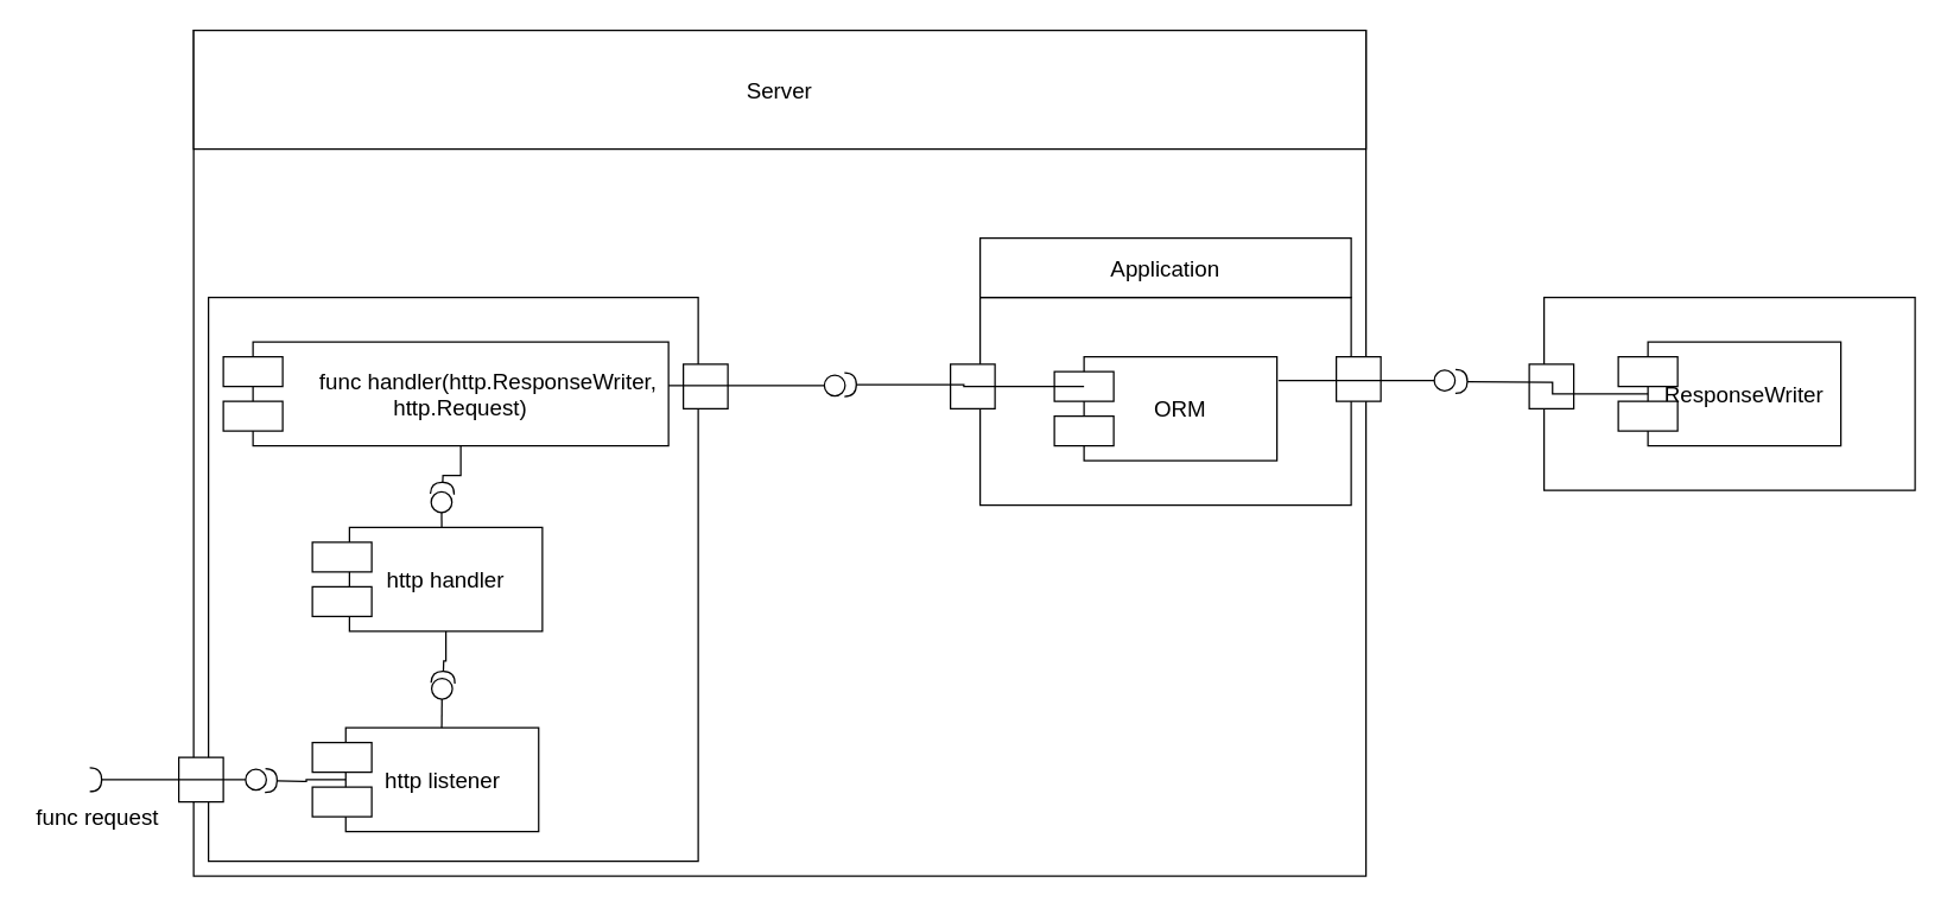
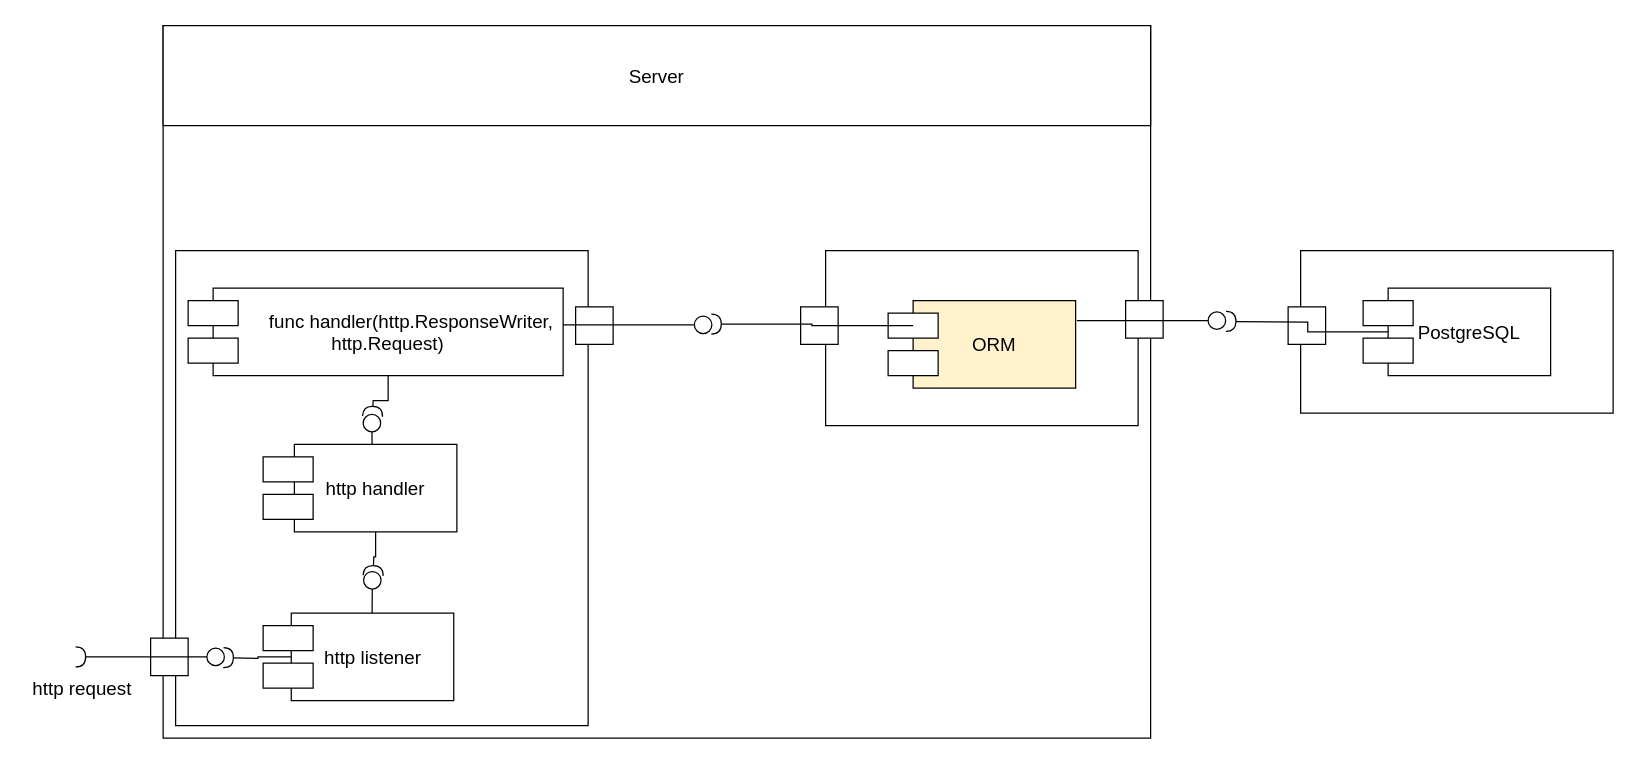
  <mxCell id="0" />
  <mxCell id="1" parent="0" />
  <mxCell id="2" value="" style="rounded=0;whiteSpace=wrap;html=1;fontSize=15;" vertex="1" parent="1"><mxGeometry x="130" y="20" width="790" height="570" as="geometry" /></mxCell>
  <mxCell id="3" value="" style="rounded=0;whiteSpace=wrap;html=1;fontSize=15;" vertex="1" parent="1"><mxGeometry x="140" y="200" width="330" height="380" as="geometry" /></mxCell>
  <mxCell id="4" value="" style="rounded=0;whiteSpace=wrap;html=1;fontSize=15;" vertex="1" parent="1"><mxGeometry x="660" y="200" width="250" height="140" as="geometry" /></mxCell>
  <mxCell id="5" value="" style="rounded=0;whiteSpace=wrap;html=1;fontSize=15;" vertex="1" parent="1"><mxGeometry x="1040" y="200" width="250" height="130" as="geometry" /></mxCell>
  <mxCell id="6" value="Server" style="rounded=0;whiteSpace=wrap;html=1;fontSize=15;" vertex="1" parent="1"><mxGeometry x="130" y="20" width="790" height="80" as="geometry" /></mxCell>
  <mxCell id="7" style="edgeStyle=orthogonalEdgeStyle;rounded=0;orthogonalLoop=1;jettySize=auto;html=1;endArrow=halfCircle;endFill=0;fontSize=15;" edge="1" parent="1" source="8"><mxGeometry relative="1" as="geometry"><mxPoint x="178.207" y="525.655" as="targetPoint" /></mxGeometry></mxCell>
  <mxCell id="8" value="http listener" style="rounded=0;whiteSpace=wrap;html=1;fontSize=15;" vertex="1" parent="1"><mxGeometry x="232.5" y="490" width="130" height="70" as="geometry" /></mxCell>
  <mxCell id="9" value="" style="rounded=0;whiteSpace=wrap;html=1;fontSize=15;" vertex="1" parent="1"><mxGeometry x="210" y="500" width="40" height="20" as="geometry" /></mxCell>
  <mxCell id="10" value="" style="rounded=0;whiteSpace=wrap;html=1;fontSize=15;" vertex="1" parent="1"><mxGeometry x="210" y="530" width="40" height="20" as="geometry" /></mxCell>
  <mxCell id="11" style="edgeStyle=orthogonalEdgeStyle;rounded=0;orthogonalLoop=1;jettySize=auto;html=1;endArrow=halfCircle;endFill=0;fontSize=15;" edge="1" parent="1" source="12"><mxGeometry relative="1" as="geometry"><mxPoint x="298" y="460" as="targetPoint" /></mxGeometry></mxCell>
  <mxCell id="12" value="http handler" style="rounded=0;whiteSpace=wrap;html=1;fontSize=15;" vertex="1" parent="1"><mxGeometry x="235" y="355" width="130" height="70" as="geometry" /></mxCell>
  <mxCell id="13" value="" style="rounded=0;whiteSpace=wrap;html=1;fontSize=15;" vertex="1" parent="1"><mxGeometry x="210" y="365" width="40" height="20" as="geometry" /></mxCell>
  <mxCell id="14" value="" style="rounded=0;whiteSpace=wrap;html=1;fontSize=15;" vertex="1" parent="1"><mxGeometry x="210" y="395" width="40" height="20" as="geometry" /></mxCell>
  <mxCell id="15" style="edgeStyle=orthogonalEdgeStyle;rounded=0;orthogonalLoop=1;jettySize=auto;html=1;endArrow=halfCircle;endFill=0;fontSize=15;" edge="1" parent="1" source="16"><mxGeometry relative="1" as="geometry"><mxPoint x="297.517" y="332.552" as="targetPoint" /></mxGeometry></mxCell>
  <mxCell id="16" value="&lt;div style=&quot;font-size: 15px;&quot;&gt;&amp;nbsp;&amp;nbsp;&amp;nbsp;&amp;nbsp;&amp;nbsp;&amp;nbsp;&amp;nbsp;&amp;nbsp; func &lt;span class=&quot;pl-en&quot; style=&quot;font-size: 15px;&quot;&gt;&lt;span class=&quot;pl-token active&quot; style=&quot;font-size: 15px;&quot;&gt;handler(&lt;/span&gt;&lt;/span&gt;&lt;span class=&quot;pl-en&quot; style=&quot;font-size: 15px;&quot;&gt;&lt;span class=&quot;pl-token active&quot; style=&quot;font-size: 15px;&quot;&gt;http.&lt;span class=&quot;pl-smi&quot; style=&quot;font-size: 15px;&quot;&gt;ResponseWriter&lt;/span&gt;, &lt;span class=&quot;pl-c1&quot; style=&quot;font-size: 15px;&quot;&gt;&lt;/span&gt;http.&lt;span class=&quot;pl-smi&quot; style=&quot;font-size: 15px;&quot;&gt;Request&lt;/span&gt;)&lt;/span&gt;&lt;br style=&quot;font-size: 15px;&quot;&gt;&lt;/span&gt;&lt;/div&gt;" style="rounded=0;whiteSpace=wrap;html=1;fontSize=15;" vertex="1" parent="1"><mxGeometry x="170" y="230" width="280" height="70" as="geometry" /></mxCell>
  <mxCell id="17" value="" style="rounded=0;whiteSpace=wrap;html=1;fontSize=15;" vertex="1" parent="1"><mxGeometry x="150" y="240" width="40" height="20" as="geometry" /></mxCell>
  <mxCell id="18" value="" style="rounded=0;whiteSpace=wrap;html=1;fontSize=15;" vertex="1" parent="1"><mxGeometry x="150" y="270" width="40" height="20" as="geometry" /></mxCell>
- <mxCell id="19" value="ORM" style="rounded=0;whiteSpace=wrap;html=1;fontSize=15;" vertex="1" parent="1"><mxGeometry x="730" y="240" width="130" height="70" as="geometry" /></mxCell>
+ <mxCell id="19" value="ORM" style="rounded=0;whiteSpace=wrap;html=1;fontSize=15;fillColor=#fff2cc;" vertex="1" parent="1"><mxGeometry x="730" y="240" width="130" height="70" as="geometry" /></mxCell>
  <mxCell id="20" value="" style="rounded=0;whiteSpace=wrap;html=1;fontSize=15;" vertex="1" parent="1"><mxGeometry x="710" y="250" width="40" height="20" as="geometry" /></mxCell>
  <mxCell id="21" value="" style="rounded=0;whiteSpace=wrap;html=1;fontSize=15;" vertex="1" parent="1"><mxGeometry x="710" y="280" width="40" height="20" as="geometry" /></mxCell>
- <mxCell id="22" value="ResponseWriter" style="rounded=0;whiteSpace=wrap;html=1;fontSize=15;" vertex="1" parent="1"><mxGeometry x="1110" y="230" width="130" height="70" as="geometry" /></mxCell>
+ <mxCell id="22" value="PostgreSQL" style="rounded=0;whiteSpace=wrap;html=1;fontSize=15;" vertex="1" parent="1"><mxGeometry x="1110" y="230" width="130" height="70" as="geometry" /></mxCell>
  <mxCell id="23" value="" style="rounded=0;whiteSpace=wrap;html=1;fontSize=15;" vertex="1" parent="1"><mxGeometry x="1090" y="240" width="40" height="20" as="geometry" /></mxCell>
  <mxCell id="24" value="" style="rounded=0;whiteSpace=wrap;html=1;fontSize=15;" vertex="1" parent="1"><mxGeometry x="1090" y="270" width="40" height="20" as="geometry" /></mxCell>
- <mxCell id="25" value="Application" style="rounded=0;whiteSpace=wrap;html=1;fontSize=15;" vertex="1" parent="1"><mxGeometry x="660" y="160" width="250" height="40" as="geometry" /></mxCell>
  <mxCell id="26" value="" style="whiteSpace=wrap;html=1;aspect=fixed;fontSize=15;" vertex="1" parent="1"><mxGeometry x="120" y="510" width="30" height="30" as="geometry" /></mxCell>
  <mxCell id="27" value="" style="whiteSpace=wrap;html=1;aspect=fixed;fontSize=15;" vertex="1" parent="1"><mxGeometry x="460" y="245" width="30" height="30" as="geometry" /></mxCell>
  <mxCell id="28" value="" style="whiteSpace=wrap;html=1;aspect=fixed;fontSize=15;" vertex="1" parent="1"><mxGeometry x="640" y="245" width="30" height="30" as="geometry" /></mxCell>
  <mxCell id="29" value="" style="whiteSpace=wrap;html=1;aspect=fixed;fontSize=15;" vertex="1" parent="1"><mxGeometry x="900" y="240" width="30" height="30" as="geometry" /></mxCell>
  <mxCell id="30" value="" style="whiteSpace=wrap;html=1;aspect=fixed;fontSize=15;" vertex="1" parent="1"><mxGeometry x="1030" y="245" width="30" height="30" as="geometry" /></mxCell>
  <mxCell id="31" value="" style="endArrow=circle;html=1;rounded=0;endFill=0;fontSize=15;startArrow=halfCircle;startFill=0;" edge="1" parent="1"><mxGeometry width="50" height="50" relative="1" as="geometry"><mxPoint y="525" as="sourcePoint" x="60" /><mxPoint x="180" y="525" as="targetPoint" /></mxGeometry></mxCell>
  <mxCell id="32" value="" style="endArrow=circle;html=1;rounded=0;endFill=0;fontSize=15;" edge="1" parent="1"><mxGeometry width="50" height="50" relative="1" as="geometry"><mxPoint x="450" y="259.31" as="sourcePoint" /><mxPoint x="570" y="259.31" as="targetPoint" /></mxGeometry></mxCell>
  <mxCell id="33" value="" style="endArrow=circle;html=1;rounded=0;endFill=0;exitX=0.444;exitY=0.004;exitDx=0;exitDy=0;exitPerimeter=0;fontSize=15;" edge="1" parent="1"><mxGeometry width="50" height="50" relative="1" as="geometry"><mxPoint x="297.16" y="490" as="sourcePoint" /><mxPoint x="297.44" y="455.72" as="targetPoint" /></mxGeometry></mxCell>
  <mxCell id="34" value="" style="endArrow=circle;html=1;rounded=0;endFill=0;exitX=0.444;exitY=0.004;exitDx=0;exitDy=0;exitPerimeter=0;fontSize=15;" edge="1" parent="1"><mxGeometry width="50" height="50" relative="1" as="geometry"><mxPoint x="297.16" y="355" as="sourcePoint" /><mxPoint x="297" y="330" as="targetPoint" /></mxGeometry></mxCell>
  <mxCell id="35" style="edgeStyle=orthogonalEdgeStyle;rounded=0;orthogonalLoop=1;jettySize=auto;html=1;endArrow=halfCircle;endFill=0;fontSize=15;" edge="1" parent="1" source="19"><mxGeometry relative="1" as="geometry"><mxPoint x="568.552" y="258.759" as="targetPoint" /><Array as="points"><mxPoint x="649" y="260" /><mxPoint x="649" y="259" /></Array></mxGeometry></mxCell>
  <mxCell id="36" style="edgeStyle=orthogonalEdgeStyle;rounded=0;orthogonalLoop=1;jettySize=auto;html=1;endArrow=halfCircle;endFill=0;fontSize=15;" edge="1" parent="1" source="22"><mxGeometry relative="1" as="geometry"><mxPoint x="980.276" y="256.69" as="targetPoint" /></mxGeometry></mxCell>
  <mxCell id="37" value="" style="endArrow=circle;html=1;rounded=0;endFill=0;fontSize=15;" edge="1" parent="1"><mxGeometry width="50" height="50" relative="1" as="geometry"><mxPoint x="861" y="256" as="sourcePoint" /><mxPoint x="981" y="256" as="targetPoint" /></mxGeometry></mxCell>
- <mxCell id="38" value="func request" style="text;html=1;align=center;verticalAlign=middle;resizable=0;points=[];autosize=1;strokeColor=none;fillColor=none;fontSize=15;" vertex="1" parent="1"><mxGeometry x="20" y="540" width="90" height="20" as="geometry" /></mxCell>
+ <mxCell id="38" value="http request" style="text;html=1;align=center;verticalAlign=middle;resizable=0;points=[];autosize=1;strokeColor=none;fillColor=none;fontSize=15;" vertex="1" parent="1"><mxGeometry x="20" y="540" width="90" height="20" as="geometry" /></mxCell>
